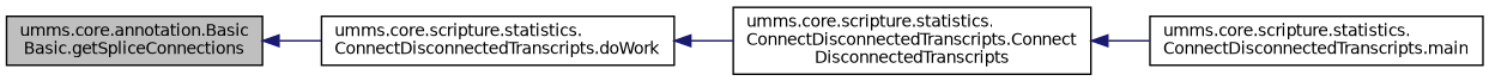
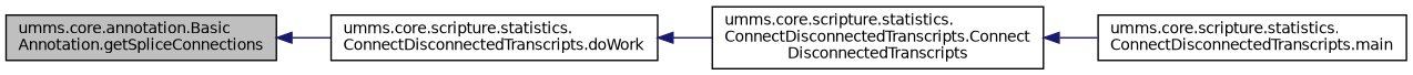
  digraph {
    rankdir=LR
    node [color=black fillcolor=white fontname=Helvetica fontsize=10 shape=record style=filled]
    edge [color=midnightblue dir=back fontname=Helvetica fontsize=10 labelfontname=Helvetica labelfontsize=10 style=solid]
-   n1 [fillcolor=grey75 fontcolor=black height=0.2 label="umms.core.annotation.Basic\lBasic.getSpliceConnections" width=0.4]
+   n1 [fillcolor=grey75 fontcolor=black height=0.2 label="umms.core.annotation.Basic\lAnnotation.getSpliceConnections" width=0.4]
    n2 [height=0.2 label="umms.core.scripture.statistics.\lConnectDisconnectedTranscripts.doWork" width=0.4]
    n3 [height=0.2 label="umms.core.scripture.statistics.\lConnectDisconnectedTranscripts.Connect\lDisconnectedTranscripts" width=0.4]
    n4 [height=0.2 label="umms.core.scripture.statistics.\lConnectDisconnectedTranscripts.main" width=0.4]
    n1 -> n2
    n2 -> n3
    n3 -> n4
  }
